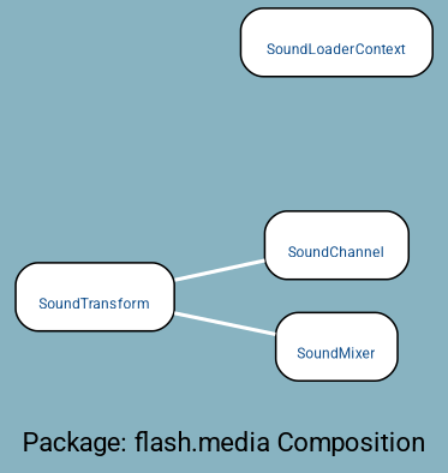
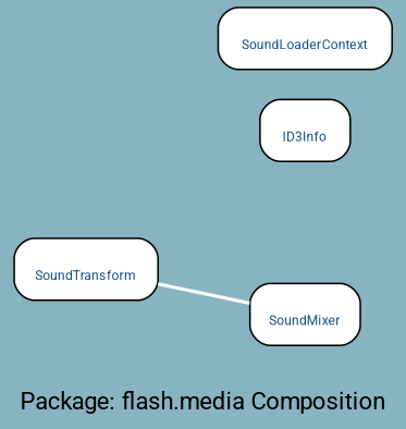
  digraph {
    bgcolor="#88B3C1"
    fontcolor=black
    fontname=Roboto
    fontsize=14
    label="Package: flash.media Composition"
    rankdir=RL
    smoothing=avg_dist
    node [color=black fillcolor=white fontcolor="#104E8B" fontname=Roboto fontsize=8 shape=record style="rounded,filled"]
    edge [arrowhead=none arrowsize=1 arrowtail=diamond color=white fontcolor=black fontname=Roboto fontsize=8 style=bold]
-   n1 [height=0.50 label="{\nSoundChannel}" width=1.08]
    n2 [height=0.50 label="{\nSoundTransform}" width=1.19]
    n3 [height=0.50 label="{\nSoundMixer}" width=0.92]
+   n4 [height=0.50 label="{\nID3Info}" width=0.75]
    n5 [height=0.50 label="{\nSoundLoaderContext}" width=1.44]
-   n1 -> n2
    n3 -> n2
  }
